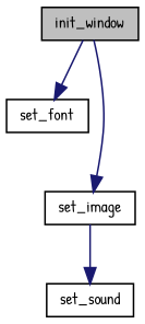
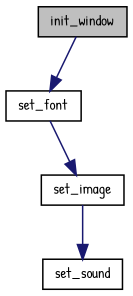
  digraph {
    fontname="Patrick Hand"
    rankdir=TB
    node [color=black fillcolor=white fontname="Patrick Hand" fontsize=10 shape=record style=filled]
    edge [color=midnightblue fontname="Patrick Hand" fontsize=10 labelfontname=Helvetica labelfontsize=10 style=solid]
    n1 [fillcolor=grey75 fontcolor=black height=0.2 label=init_window width=0.4]
    n2 [height=0.2 label=set_font width=0.4]
    n3 [height=0.2 label=set_image width=0.4]
    n4 [height=0.2 label=set_sound width=0.4]
    n1 -> n2
-   n1 -> n3
+   n2 -> n3
    n3 -> n4
  }
